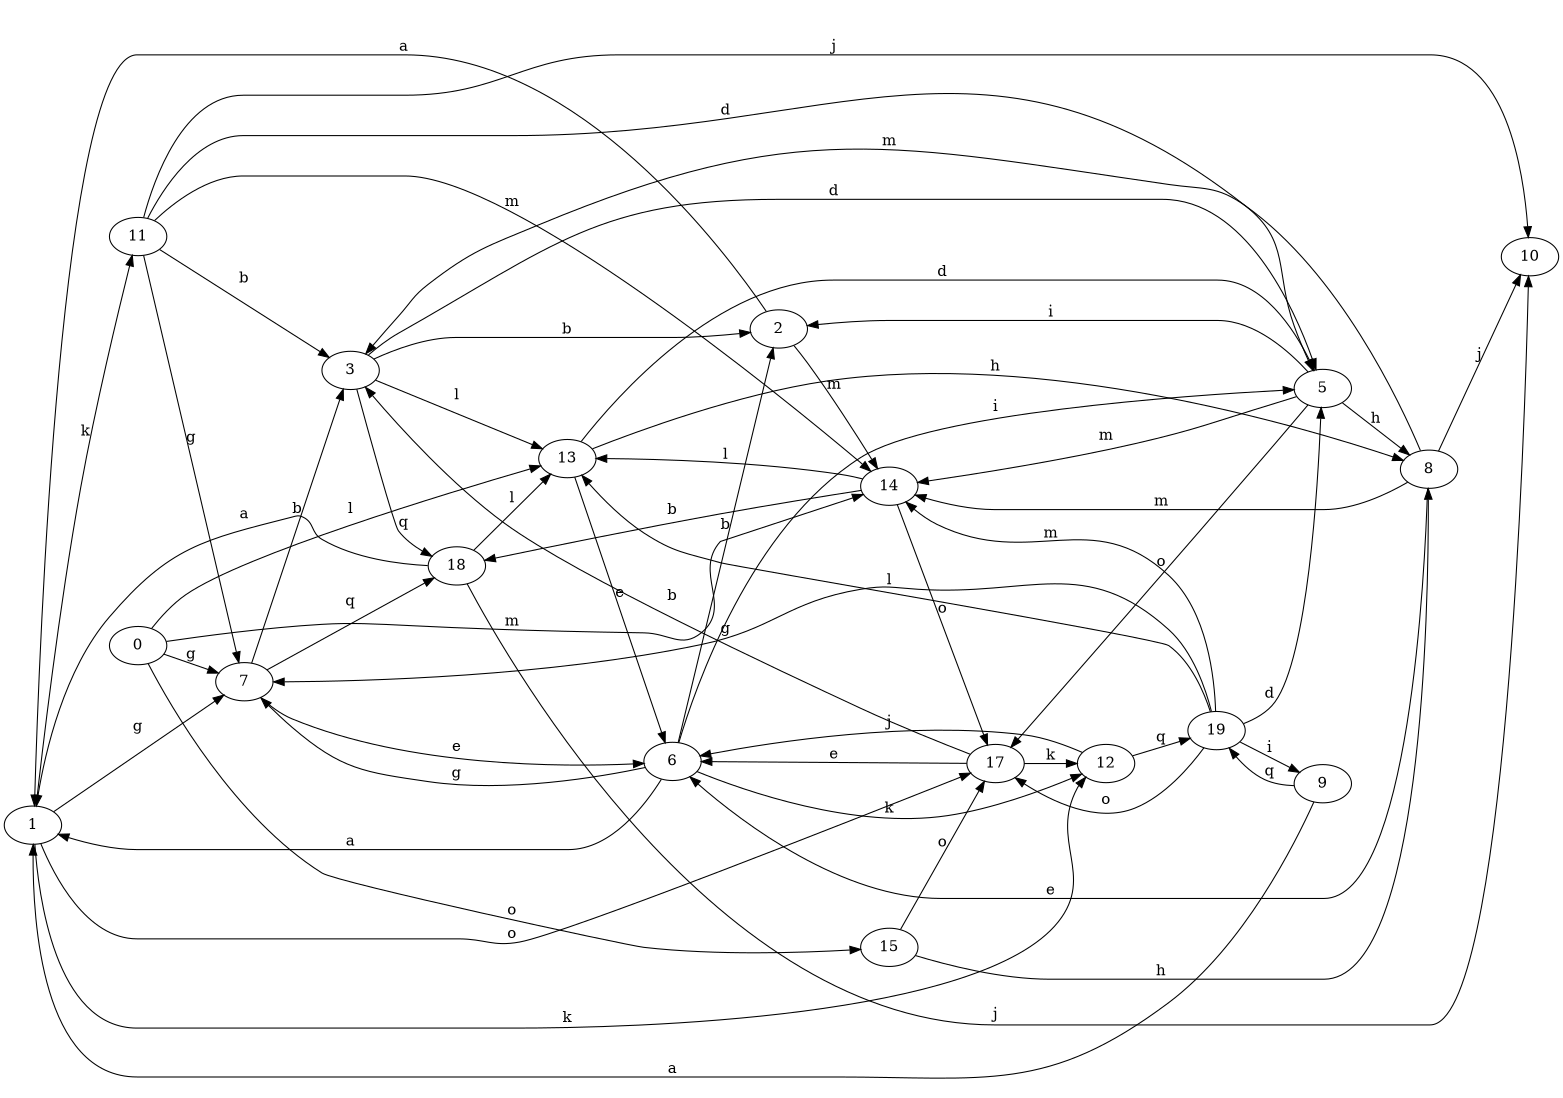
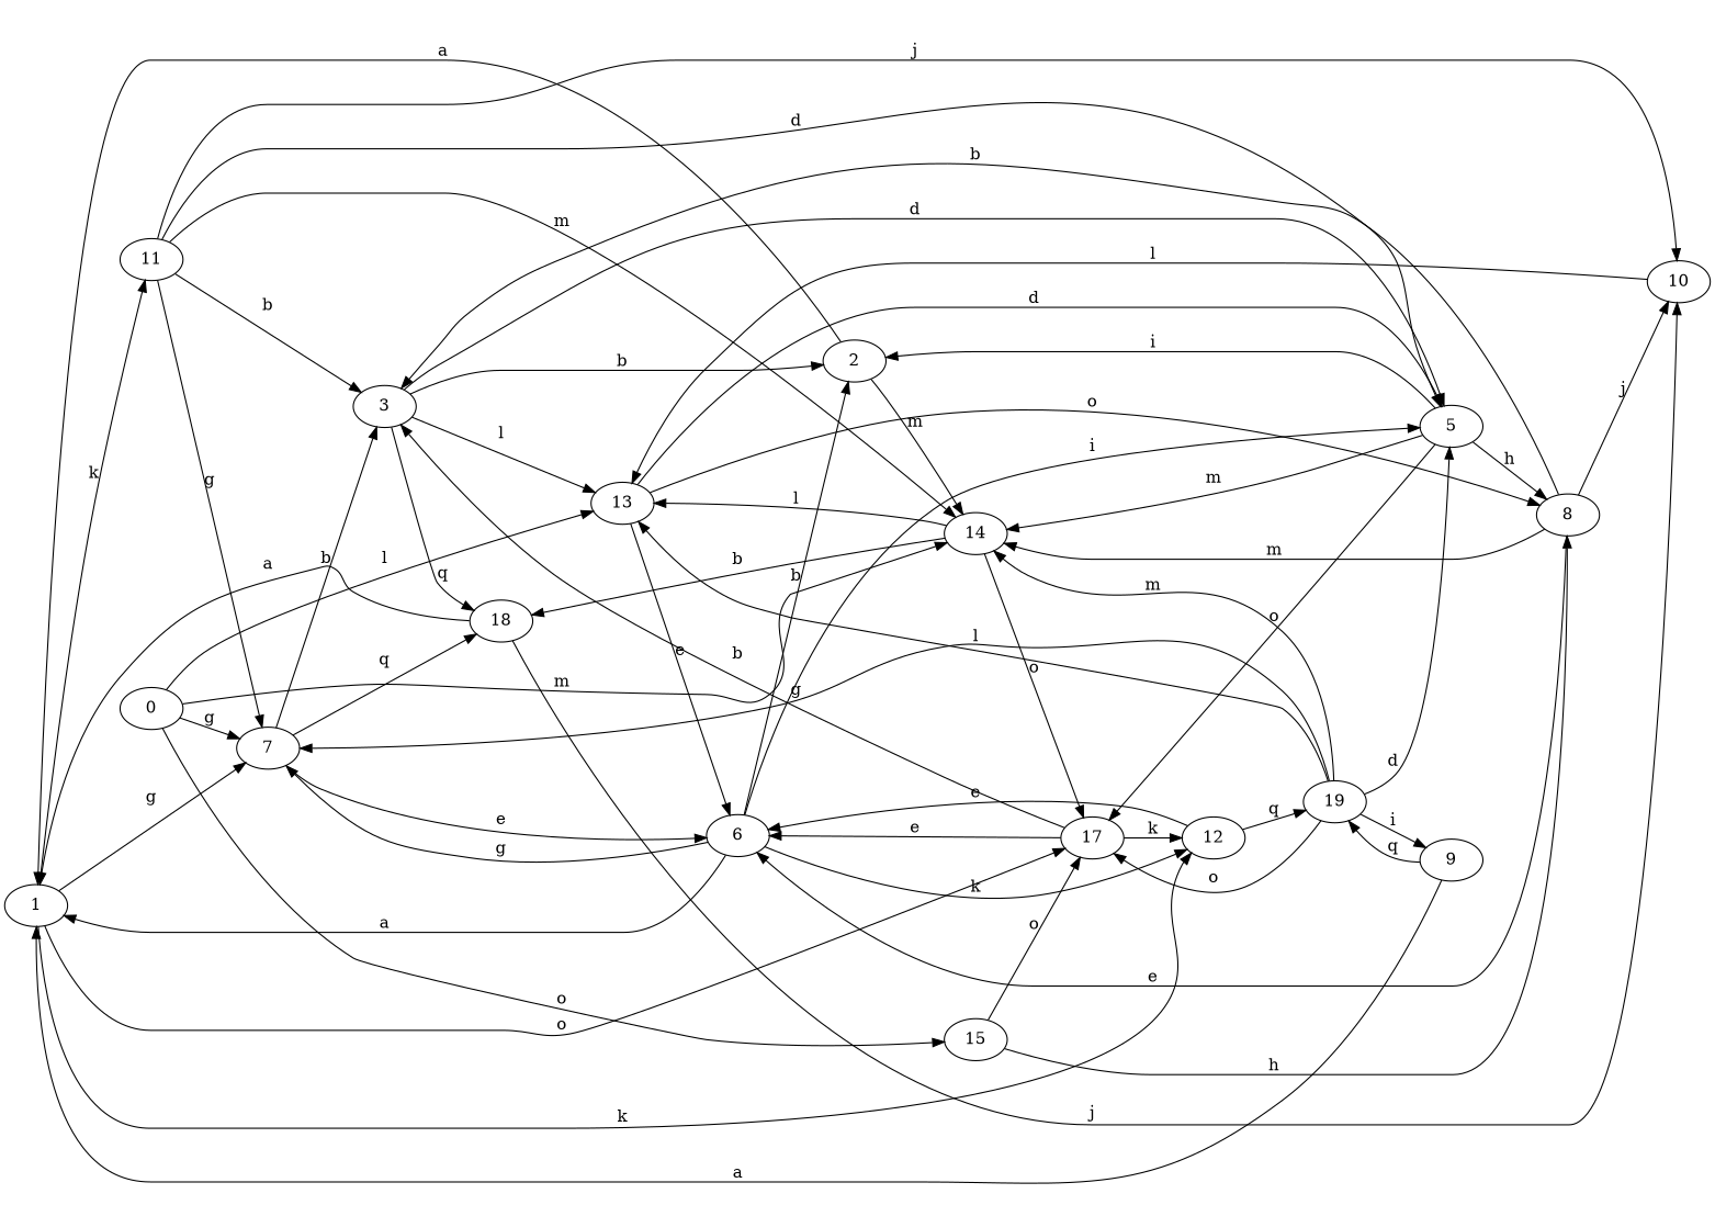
  strict digraph {
    rankdir=LR
    1
    7
    11
    12
    17
    3
    18
    6
    14
    5
    10
    19
    2
    13
    8
    9
    0
    15
    1 -> 7 [label=g]
    1 -> 11 [label=k]
    1 -> 12 [label=k]
    1 -> 17 [label=o]
    7 -> 3 [label=b]
    7 -> 18 [label=q]
    7 -> 6 [label=e]
    11 -> 7 [label=g]
    11 -> 3 [label=b]
    11 -> 14 [label=m]
    11 -> 5 [label=d]
    11 -> 10 [label=j]
-   12 -> 6 [label=j]
+   12 -> 6 [label=e]
    12 -> 19 [label=q]
    17 -> 12 [label=k]
    17 -> 3 [label=b]
    17 -> 6 [label=e]
    3 -> 18 [label=q]
    3 -> 5 [label=d]
    3 -> 2 [label=b]
    3 -> 13 [label=l]
    18 -> 1 [label=a]
    18 -> 10 [label=j]
    6 -> 1 [label=a]
    6 -> 7 [label=g]
    6 -> 12 [label=k]
    6 -> 5 [label=i]
    6 -> 2 [label=b]
    14 -> 17 [label=o]
    14 -> 18 [label=b]
    14 -> 13 [label=l]
    5 -> 17 [label=o]
    5 -> 14 [label=m]
    5 -> 2 [label=i]
    5 -> 8 [label=h]
-   18 -> 13 [label=l]
+   10 -> 13 [label=l]
    19 -> 7 [label=g]
    19 -> 17 [label=o]
    19 -> 14 [label=m]
    19 -> 5 [label=d]
    19 -> 13 [label=l]
    19 -> 9 [label=i]
    2 -> 1 [label=a]
    2 -> 14 [label=m]
    13 -> 6 [label=e]
    13 -> 5 [label=d]
-   13 -> 8 [label=h]
-   8 -> 3 [label=m]
+   13 -> 8 [label=o]
+   8 -> 3 [label=b]
    8 -> 6 [label=e]
    8 -> 14 [label=m]
    8 -> 10 [label=j]
    9 -> 1 [label=a]
    9 -> 19 [label=q]
    0 -> 7 [label=g]
    0 -> 14 [label=m]
    0 -> 13 [label=l]
    0 -> 15 [label=o]
    15 -> 17 [label=o]
    15 -> 8 [label=h]
  }
